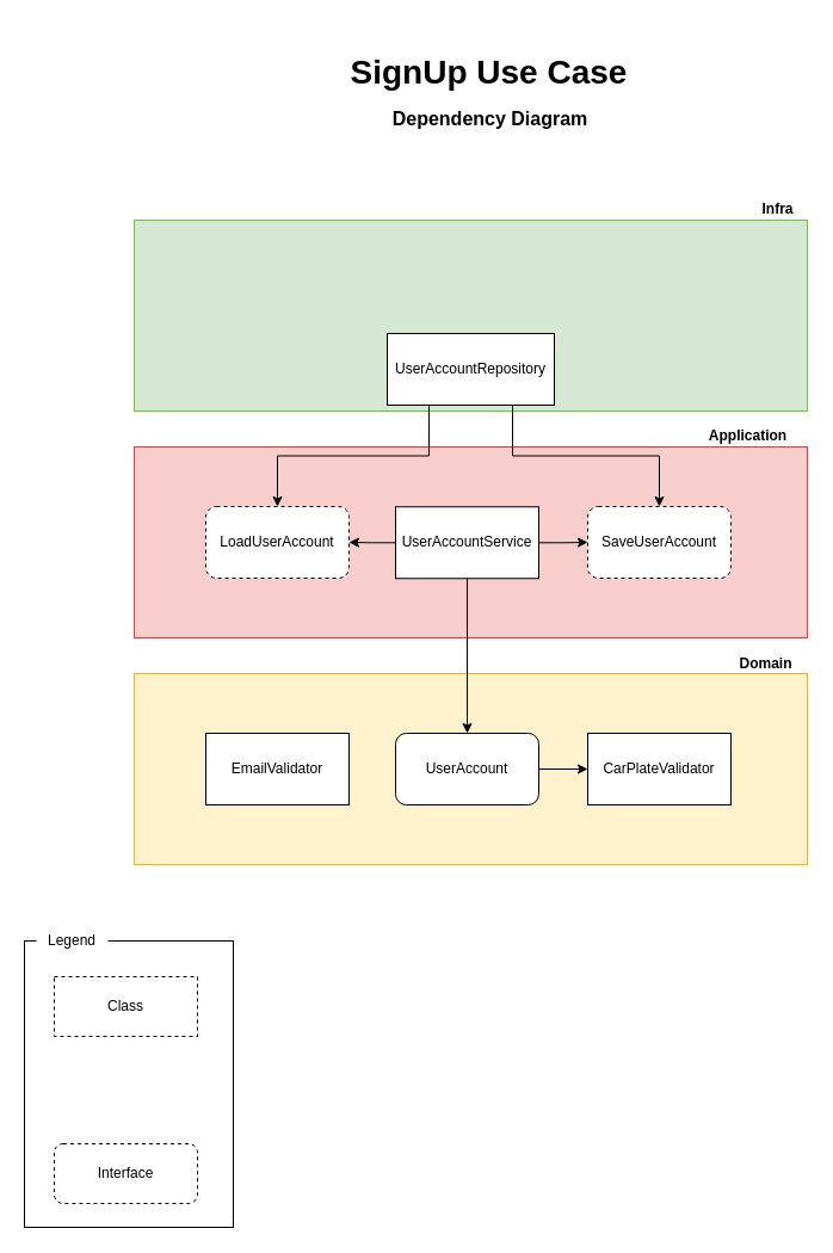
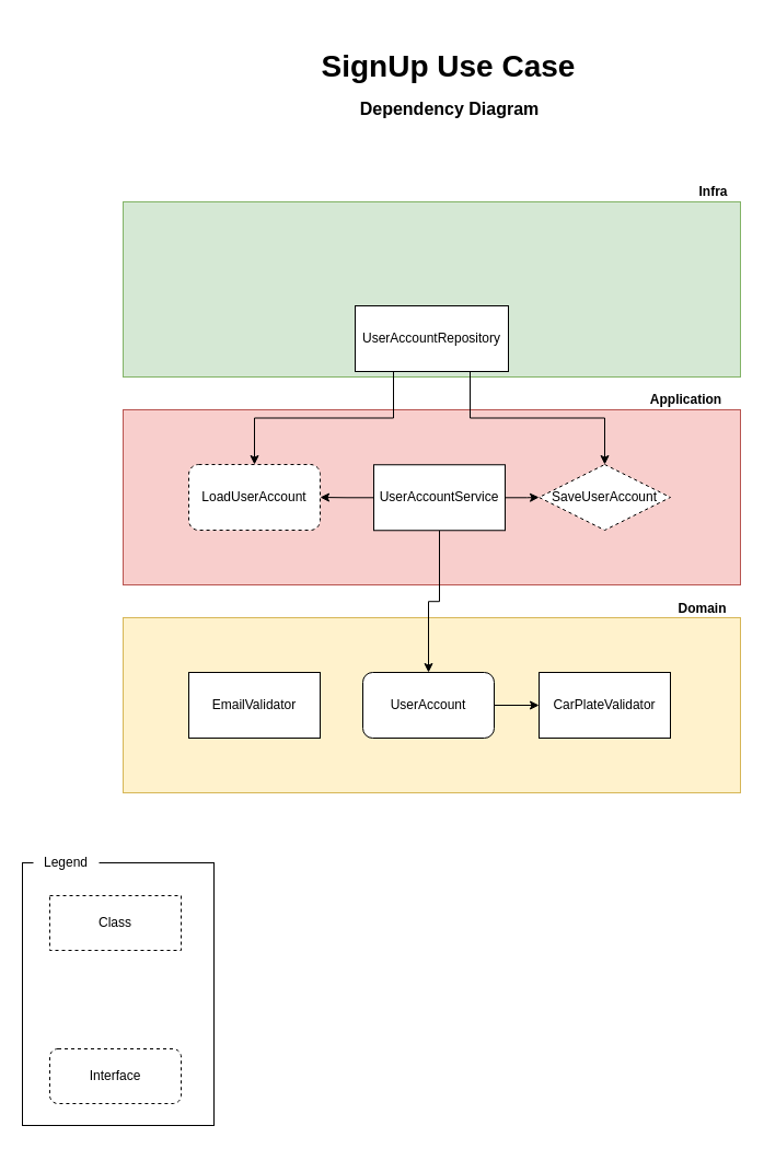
  <mxCell id="0" />
  <mxCell id="1" parent="0" />
  <mxCell id="2" value="" style="rounded=0;whiteSpace=wrap;html=1;fillColor=#f8cecc;strokeColor=#b85450;strokeWidth=1;" vertex="1" parent="1"><mxGeometry x="112" y="374" width="564" height="160" as="geometry" /></mxCell>
  <mxCell id="3" value="" style="rounded=0;whiteSpace=wrap;html=1;fillColor=#d5e8d4;strokeColor=#82b366;strokeWidth=1;" vertex="1" parent="1"><mxGeometry x="112" y="184" width="564" height="160" as="geometry" /></mxCell>
  <mxCell id="4" value="" style="rounded=0;whiteSpace=wrap;html=1;fillColor=#fff2cc;strokeColor=#d6b656;strokeWidth=1;" vertex="1" parent="1"><mxGeometry x="112" y="564" width="564" height="160" as="geometry" /></mxCell>
  <mxCell id="5" value="&lt;b&gt;Infra&lt;/b&gt;" style="text;html=1;align=center;verticalAlign=middle;resizable=0;points=[];autosize=1;strokeColor=none;fillColor=none;" vertex="1" parent="1"><mxGeometry x="626" y="160" width="50" height="30" as="geometry" /></mxCell>
  <mxCell id="6" value="&lt;b&gt;Application&lt;/b&gt;" style="text;html=1;align=center;verticalAlign=middle;resizable=0;points=[];autosize=1;strokeColor=none;fillColor=none;" vertex="1" parent="1"><mxGeometry x="576" y="350" width="100" height="30" as="geometry" /></mxCell>
  <mxCell id="7" value="&lt;b&gt;Domain&lt;/b&gt;" style="text;html=1;align=center;verticalAlign=middle;resizable=0;points=[];autosize=1;strokeColor=none;fillColor=none;" vertex="1" parent="1"><mxGeometry x="606" y="541" width="70" height="30" as="geometry" /></mxCell>
  <mxCell id="8" style="edgeStyle=orthogonalEdgeStyle;rounded=0;orthogonalLoop=1;jettySize=auto;html=1;" edge="1" parent="1" source="9" target="20"><mxGeometry relative="1" as="geometry" /></mxCell>
  <mxCell id="9" value="UserAccount" style="rounded=1;whiteSpace=wrap;html=1;" vertex="1" parent="1"><mxGeometry x="331" y="614" width="120" height="60" as="geometry" /></mxCell>
  <mxCell id="10" style="edgeStyle=orthogonalEdgeStyle;rounded=0;orthogonalLoop=1;jettySize=auto;html=1;exitX=0.25;exitY=1;exitDx=0;exitDy=0;" edge="1" parent="1" source="12" target="18"><mxGeometry relative="1" as="geometry" /></mxCell>
  <mxCell id="11" style="edgeStyle=orthogonalEdgeStyle;rounded=0;orthogonalLoop=1;jettySize=auto;html=1;exitX=0.75;exitY=1;exitDx=0;exitDy=0;entryX=0.5;entryY=0;entryDx=0;entryDy=0;" edge="1" parent="1" source="12" target="17"><mxGeometry relative="1" as="geometry" /></mxCell>
  <mxCell id="12" value="UserAccountRepository" style="rounded=0;whiteSpace=wrap;html=1;" vertex="1" parent="1"><mxGeometry x="324" y="279" width="140" height="60" as="geometry" /></mxCell>
  <mxCell id="13" style="edgeStyle=orthogonalEdgeStyle;rounded=0;orthogonalLoop=1;jettySize=auto;html=1;" edge="1" parent="1" source="16" target="17"><mxGeometry relative="1" as="geometry" /></mxCell>
  <mxCell id="14" style="edgeStyle=orthogonalEdgeStyle;rounded=0;orthogonalLoop=1;jettySize=auto;html=1;" edge="1" parent="1" source="16" target="18"><mxGeometry relative="1" as="geometry" /></mxCell>
  <mxCell id="15" style="edgeStyle=orthogonalEdgeStyle;rounded=0;orthogonalLoop=1;jettySize=auto;html=1;" edge="1" parent="1" source="16" target="9"><mxGeometry relative="1" as="geometry" /></mxCell>
- <mxCell id="16" value="UserAccountService" style="rounded=0;whiteSpace=wrap;html=1;" vertex="1" parent="1"><mxGeometry x="331" y="424.25" width="120" height="60" as="geometry" /></mxCell>
- <mxCell id="17" value="SaveUserAccount" style="rounded=1;whiteSpace=wrap;html=1;fillColor=default;fillStyle=auto;dashed=1;" vertex="1" parent="1"><mxGeometry x="492" y="424" width="120" height="60" as="geometry" /></mxCell>
+ <mxCell id="16" value="UserAccountService" style="rounded=0;whiteSpace=wrap;html=1;" vertex="1" parent="1"><mxGeometry x="341" y="424.25" width="120" height="60" as="geometry" /></mxCell>
+ <mxCell id="17" value="SaveUserAccount" style="rhombus;whiteSpace=wrap;html=1;fillColor=default;fillStyle=auto;dashed=1;" vertex="1" parent="1"><mxGeometry x="492" y="424" width="120" height="60" as="geometry" /></mxCell>
  <mxCell id="18" value="LoadUserAccount" style="rounded=1;whiteSpace=wrap;html=1;fillColor=default;fillStyle=auto;dashed=1;" vertex="1" parent="1"><mxGeometry x="172" y="424" width="120" height="60" as="geometry" /></mxCell>
  <mxCell id="19" value="EmailValidator" style="rounded=0;whiteSpace=wrap;html=1;" vertex="1" parent="1"><mxGeometry x="172" y="614" width="120" height="60" as="geometry" /></mxCell>
  <mxCell id="20" value="CarPlateValidator" style="rounded=0;whiteSpace=wrap;html=1;" vertex="1" parent="1"><mxGeometry x="492" y="614" width="120" height="60" as="geometry" /></mxCell>
  <mxCell id="21" value="" style="group" connectable="0" vertex="1" parent="1"><mxGeometry x="20" y="780" width="175" height="248" as="geometry" /></mxCell>
  <mxCell id="22" value="" style="rounded=0;whiteSpace=wrap;html=1;fillColor=default;" vertex="1" parent="21"><mxGeometry y="8" width="175" height="240" as="geometry" /></mxCell>
  <mxCell id="23" value="Class" style="rounded=0;whiteSpace=wrap;html=1;dashed=1;" vertex="1" parent="21"><mxGeometry x="25" y="38" width="120" height="50" as="geometry" /></mxCell>
  <mxCell id="24" value="Interface" style="rounded=1;whiteSpace=wrap;html=1;dashed=1;" vertex="1" parent="21"><mxGeometry x="25" y="178" width="120" height="50" as="geometry" /></mxCell>
  <mxCell id="25" value="Legend" style="text;html=1;align=center;verticalAlign=middle;whiteSpace=wrap;rounded=0;fillColor=default;" vertex="1" parent="21"><mxGeometry x="10" width="60" height="15" as="geometry" /></mxCell>
  <mxCell id="26" value="&lt;font&gt;SignUp Use Case&lt;/font&gt;" style="text;html=1;align=center;verticalAlign=middle;whiteSpace=wrap;rounded=0;fontStyle=1;fontSize=28;" vertex="1" parent="1"><mxGeometry x="270" y="20" width="279" height="80" as="geometry" /></mxCell>
  <mxCell id="27" value="Dependency Diagram" style="text;html=1;align=center;verticalAlign=middle;resizable=0;points=[];autosize=1;strokeColor=none;fillColor=none;fontSize=16;fontStyle=1" vertex="1" parent="1"><mxGeometry x="319.5" y="84" width="180" height="30" as="geometry" /></mxCell>
